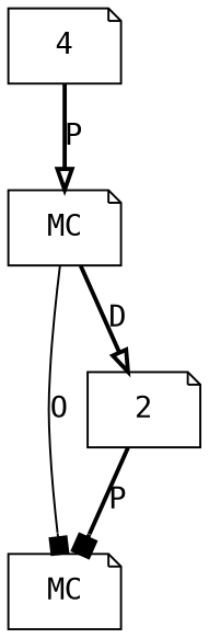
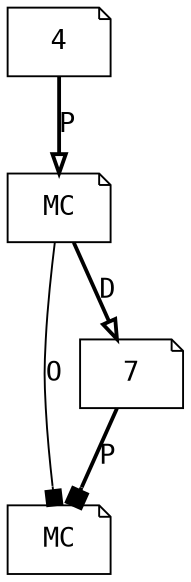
  digraph {
    fontname="DejaVu Sans Mono"
    node [t=Integer shape=note fontname="DejaVu Sans Mono"]
    edge [style=bold arrowhead=box fontname="DejaVu Sans Mono"]
    n1 [l=166 label=MC s="toHexString()"]
-   2 [n=dummy_ t=UNKNOWN]
+   2 [n=dummy_ t=UNKNOWN label=7]
    n3 [l=166 label=MC s="identityHashCode()" t=System]
    4 [n=val]
    2 -> n1 [label=P]
    n3 -> n1 [label=O style=solid]
    n3 -> 2 [label=D arrowhead=onormal]
    4 -> n3 [label=P arrowhead=onormal]
  }
